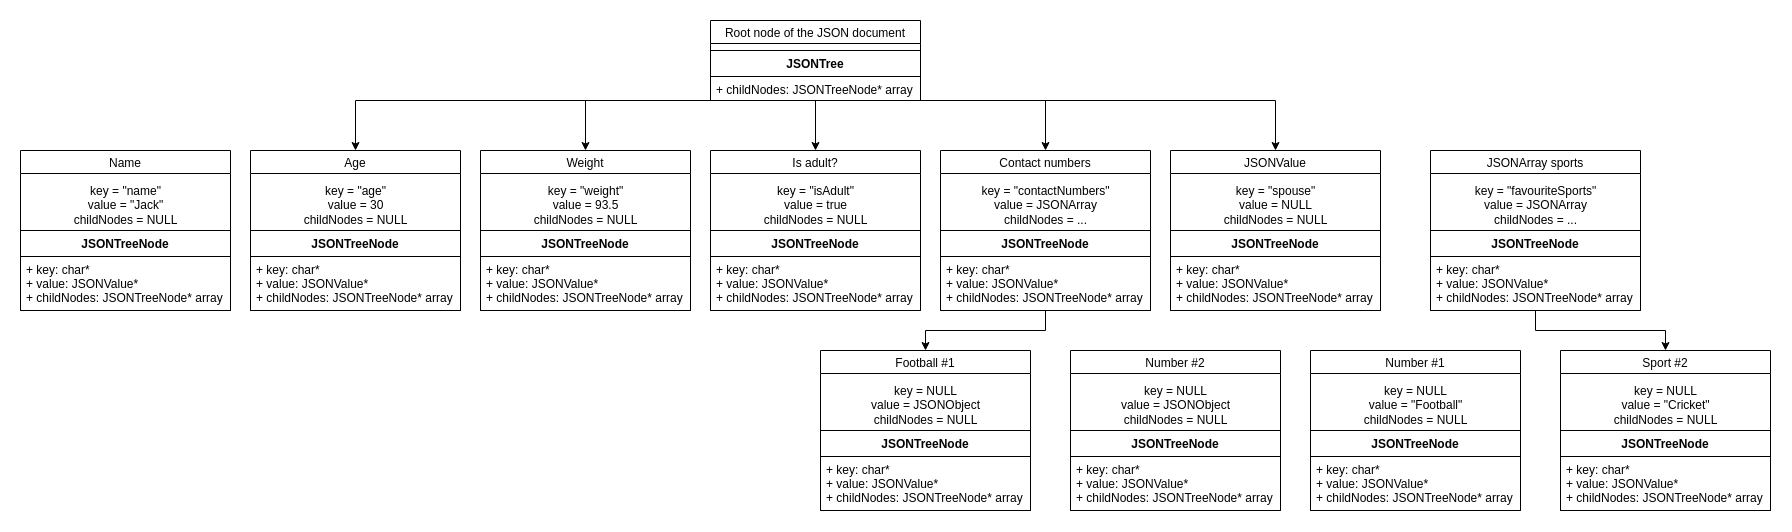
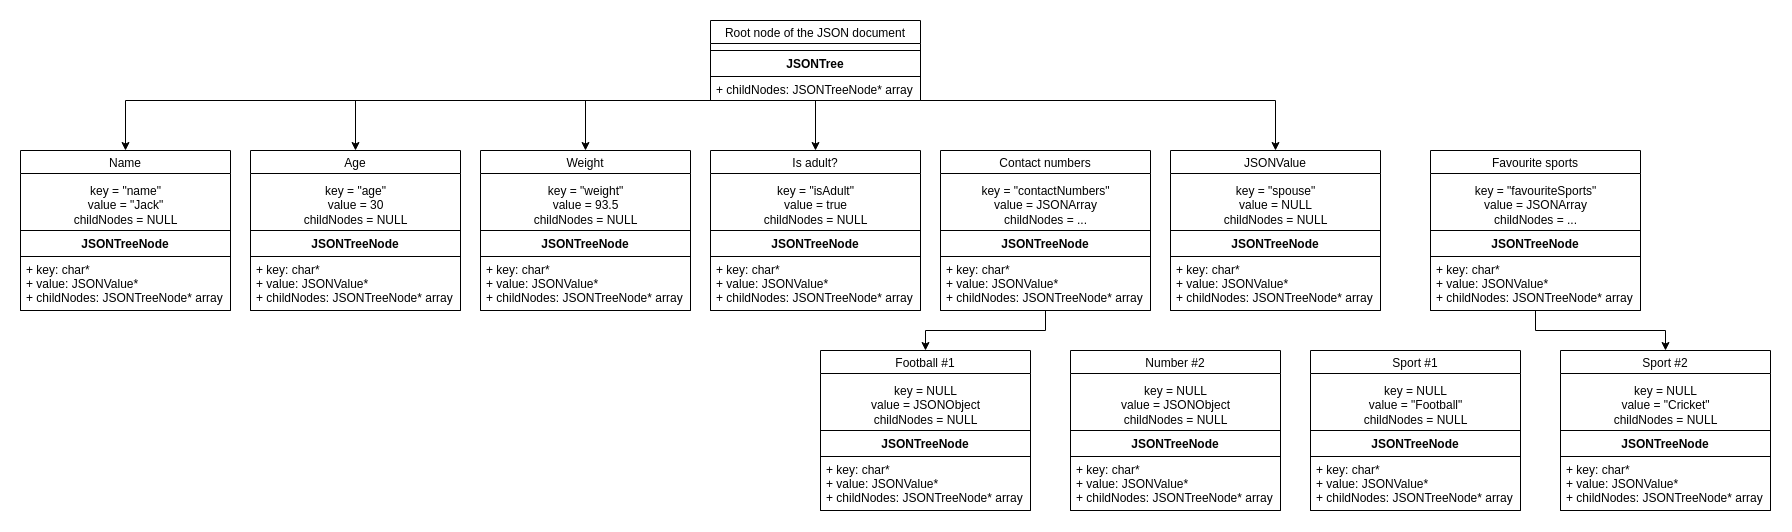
  <mxCell id="0" />
  <mxCell id="1" parent="0" />
  <mxCell id="2" style="edgeStyle=orthogonalEdgeStyle;rounded=0;orthogonalLoop=1;jettySize=auto;html=1;entryX=0.5;entryY=0;entryDx=0;entryDy=0;" edge="1" parent="1" source="7" target="22"><mxGeometry relative="1" as="geometry" /></mxCell>
  <mxCell id="3" style="edgeStyle=orthogonalEdgeStyle;rounded=0;orthogonalLoop=1;jettySize=auto;html=1;entryX=0.5;entryY=0;entryDx=0;entryDy=0;" edge="1" parent="1" source="7" target="18"><mxGeometry relative="1" as="geometry"><Array as="points"><mxPoint x="585" y="100" /></Array></mxGeometry></mxCell>
  <mxCell id="4" style="edgeStyle=orthogonalEdgeStyle;rounded=0;orthogonalLoop=1;jettySize=auto;html=1;entryX=0.5;entryY=0;entryDx=0;entryDy=0;" edge="1" parent="1" source="7" target="14"><mxGeometry relative="1" as="geometry"><Array as="points"><mxPoint x="355" y="100" /></Array></mxGeometry></mxCell>
+ <mxCell id="5" style="edgeStyle=orthogonalEdgeStyle;rounded=0;orthogonalLoop=1;jettySize=auto;html=1;entryX=0.5;entryY=0;entryDx=0;entryDy=0;" edge="1" parent="1" source="7" target="10"><mxGeometry relative="1" as="geometry"><Array as="points"><mxPoint x="125" y="100" /></Array></mxGeometry></mxCell>
  <mxCell id="6" style="edgeStyle=orthogonalEdgeStyle;rounded=0;orthogonalLoop=1;jettySize=auto;html=1;entryX=0.5;entryY=0;entryDx=0;entryDy=0;" edge="1" parent="1" source="7" target="39"><mxGeometry relative="1" as="geometry"><Array as="points"><mxPoint x="1275" y="100" /></Array></mxGeometry></mxCell>
  <mxCell id="7" value="Root node of the JSON document" style="swimlane;fontStyle=0" vertex="1" parent="1"><mxGeometry x="710" y="20" width="210" height="80" as="geometry" /></mxCell>
  <mxCell id="8" value="JSONTree" style="swimlane;fontStyle=1;childLayout=stackLayout;horizontal=1;startSize=26;fillColor=none;horizontalStack=0;resizeParent=1;resizeParentMax=0;resizeLast=0;collapsible=1;marginBottom=0;strokeColor=default;" vertex="1" parent="7"><mxGeometry y="30" width="210" height="50" as="geometry" /></mxCell>
  <mxCell id="9" value="+ childNodes: JSONTreeNode* array" style="text;strokeColor=none;fillColor=none;align=left;verticalAlign=top;spacingLeft=4;spacingRight=4;overflow=hidden;rotatable=0;points=[[0,0.5],[1,0.5]];portConstraint=eastwest;" vertex="1" parent="8"><mxGeometry y="26" width="210" height="24" as="geometry" /></mxCell>
  <mxCell id="10" value="Name" style="swimlane;fontStyle=0" vertex="1" parent="1"><mxGeometry x="20" y="150" width="210" height="160" as="geometry"><mxRectangle x="40" y="120" width="60" height="23" as="alternateBounds" /></mxGeometry></mxCell>
  <mxCell id="11" value="JSONTreeNode" style="swimlane;fontStyle=1;childLayout=stackLayout;horizontal=1;startSize=26;fillColor=none;horizontalStack=0;resizeParent=1;resizeParentMax=0;resizeLast=0;collapsible=1;marginBottom=0;strokeColor=default;" vertex="1" parent="10"><mxGeometry y="80" width="210" height="80" as="geometry"><mxRectangle y="30" width="120" height="26" as="alternateBounds" /></mxGeometry></mxCell>
  <mxCell id="12" value="+ key: char*&#10;+ value: JSONValue*&#10;+ childNodes: JSONTreeNode* array" style="text;strokeColor=none;fillColor=none;align=left;verticalAlign=top;spacingLeft=4;spacingRight=4;overflow=hidden;rotatable=0;points=[[0,0.5],[1,0.5]];portConstraint=eastwest;" vertex="1" parent="11"><mxGeometry y="26" width="210" height="54" as="geometry" /></mxCell>
  <mxCell id="13" value="key = &quot;name&quot;&lt;br&gt;value = &quot;Jack&quot;&lt;br&gt;childNodes = NULL" style="text;html=1;align=center;verticalAlign=middle;resizable=0;points=[];autosize=1;strokeColor=none;fillColor=none;" vertex="1" parent="10"><mxGeometry x="45" y="30" width="120" height="50" as="geometry" /></mxCell>
  <mxCell id="14" value="Age" style="swimlane;fontStyle=0" vertex="1" parent="1"><mxGeometry x="250" y="150" width="210" height="160" as="geometry"><mxRectangle x="40" y="120" width="60" height="23" as="alternateBounds" /></mxGeometry></mxCell>
  <mxCell id="15" value="JSONTreeNode" style="swimlane;fontStyle=1;childLayout=stackLayout;horizontal=1;startSize=26;fillColor=none;horizontalStack=0;resizeParent=1;resizeParentMax=0;resizeLast=0;collapsible=1;marginBottom=0;strokeColor=default;" vertex="1" parent="14"><mxGeometry y="80" width="210" height="80" as="geometry"><mxRectangle y="30" width="120" height="26" as="alternateBounds" /></mxGeometry></mxCell>
  <mxCell id="16" value="+ key: char*&#10;+ value: JSONValue*&#10;+ childNodes: JSONTreeNode* array" style="text;strokeColor=none;fillColor=none;align=left;verticalAlign=top;spacingLeft=4;spacingRight=4;overflow=hidden;rotatable=0;points=[[0,0.5],[1,0.5]];portConstraint=eastwest;" vertex="1" parent="15"><mxGeometry y="26" width="210" height="54" as="geometry" /></mxCell>
  <mxCell id="17" value="key = &quot;age&quot;&lt;br&gt;value = 30&lt;br&gt;childNodes = NULL" style="text;html=1;align=center;verticalAlign=middle;resizable=0;points=[];autosize=1;strokeColor=none;fillColor=none;" vertex="1" parent="14"><mxGeometry x="45" y="30" width="120" height="50" as="geometry" /></mxCell>
  <mxCell id="18" value="Weight" style="swimlane;fontStyle=0" vertex="1" parent="1"><mxGeometry x="480" y="150" width="210" height="160" as="geometry"><mxRectangle x="40" y="120" width="60" height="23" as="alternateBounds" /></mxGeometry></mxCell>
  <mxCell id="19" value="JSONTreeNode" style="swimlane;fontStyle=1;childLayout=stackLayout;horizontal=1;startSize=26;fillColor=none;horizontalStack=0;resizeParent=1;resizeParentMax=0;resizeLast=0;collapsible=1;marginBottom=0;strokeColor=default;" vertex="1" parent="18"><mxGeometry y="80" width="210" height="80" as="geometry"><mxRectangle y="30" width="120" height="26" as="alternateBounds" /></mxGeometry></mxCell>
  <mxCell id="20" value="+ key: char*&#10;+ value: JSONValue*&#10;+ childNodes: JSONTreeNode* array" style="text;strokeColor=none;fillColor=none;align=left;verticalAlign=top;spacingLeft=4;spacingRight=4;overflow=hidden;rotatable=0;points=[[0,0.5],[1,0.5]];portConstraint=eastwest;" vertex="1" parent="19"><mxGeometry y="26" width="210" height="54" as="geometry" /></mxCell>
  <mxCell id="21" value="key = &quot;weight&quot;&lt;br&gt;value = 93.5&lt;br&gt;childNodes = NULL" style="text;html=1;align=center;verticalAlign=middle;resizable=0;points=[];autosize=1;strokeColor=none;fillColor=none;" vertex="1" parent="18"><mxGeometry x="45" y="30" width="120" height="50" as="geometry" /></mxCell>
  <mxCell id="22" value="Is adult?" style="swimlane;fontStyle=0" vertex="1" parent="1"><mxGeometry x="710" y="150" width="210" height="160" as="geometry"><mxRectangle x="40" y="120" width="60" height="23" as="alternateBounds" /></mxGeometry></mxCell>
  <mxCell id="23" value="JSONTreeNode" style="swimlane;fontStyle=1;childLayout=stackLayout;horizontal=1;startSize=26;fillColor=none;horizontalStack=0;resizeParent=1;resizeParentMax=0;resizeLast=0;collapsible=1;marginBottom=0;strokeColor=default;" vertex="1" parent="22"><mxGeometry y="80" width="210" height="80" as="geometry"><mxRectangle y="30" width="120" height="26" as="alternateBounds" /></mxGeometry></mxCell>
  <mxCell id="24" value="+ key: char*&#10;+ value: JSONValue*&#10;+ childNodes: JSONTreeNode* array" style="text;strokeColor=none;fillColor=none;align=left;verticalAlign=top;spacingLeft=4;spacingRight=4;overflow=hidden;rotatable=0;points=[[0,0.5],[1,0.5]];portConstraint=eastwest;" vertex="1" parent="23"><mxGeometry y="26" width="210" height="54" as="geometry" /></mxCell>
  <mxCell id="25" value="key = &quot;isAdult&quot;&lt;br&gt;value = true&lt;br&gt;childNodes = NULL" style="text;html=1;align=center;verticalAlign=middle;resizable=0;points=[];autosize=1;strokeColor=none;fillColor=none;" vertex="1" parent="22"><mxGeometry x="45" y="30" width="120" height="50" as="geometry" /></mxCell>
  <mxCell id="26" style="edgeStyle=orthogonalEdgeStyle;rounded=0;orthogonalLoop=1;jettySize=auto;html=1;entryX=0.5;entryY=0;entryDx=0;entryDy=0;" edge="1" parent="1" source="27" target="31"><mxGeometry relative="1" as="geometry" /></mxCell>
  <mxCell id="27" value="Contact numbers" style="swimlane;fontStyle=0" vertex="1" parent="1"><mxGeometry x="940" y="150" width="210" height="160" as="geometry"><mxRectangle x="40" y="120" width="60" height="23" as="alternateBounds" /></mxGeometry></mxCell>
  <mxCell id="28" value="JSONTreeNode" style="swimlane;fontStyle=1;childLayout=stackLayout;horizontal=1;startSize=26;fillColor=none;horizontalStack=0;resizeParent=1;resizeParentMax=0;resizeLast=0;collapsible=1;marginBottom=0;strokeColor=default;" vertex="1" parent="27"><mxGeometry y="80" width="210" height="80" as="geometry"><mxRectangle y="30" width="120" height="26" as="alternateBounds" /></mxGeometry></mxCell>
  <mxCell id="29" value="+ key: char*&#10;+ value: JSONValue*&#10;+ childNodes: JSONTreeNode* array" style="text;strokeColor=none;fillColor=none;align=left;verticalAlign=top;spacingLeft=4;spacingRight=4;overflow=hidden;rotatable=0;points=[[0,0.5],[1,0.5]];portConstraint=eastwest;" vertex="1" parent="28"><mxGeometry y="26" width="210" height="54" as="geometry" /></mxCell>
  <mxCell id="30" value="key = &quot;contactNumbers&quot;&lt;br&gt;value = JSONArray&lt;br&gt;childNodes = ..." style="text;html=1;align=center;verticalAlign=middle;resizable=0;points=[];autosize=1;strokeColor=none;fillColor=none;" vertex="1" parent="27"><mxGeometry x="35" y="30" width="140" height="50" as="geometry" /></mxCell>
  <mxCell id="31" value="Football #1" style="swimlane;fontStyle=0" vertex="1" parent="1"><mxGeometry x="820" y="350" width="210" height="160" as="geometry"><mxRectangle x="40" y="120" width="60" height="23" as="alternateBounds" /></mxGeometry></mxCell>
  <mxCell id="32" value="JSONTreeNode" style="swimlane;fontStyle=1;childLayout=stackLayout;horizontal=1;startSize=26;fillColor=none;horizontalStack=0;resizeParent=1;resizeParentMax=0;resizeLast=0;collapsible=1;marginBottom=0;strokeColor=default;" vertex="1" parent="31"><mxGeometry y="80" width="210" height="80" as="geometry"><mxRectangle y="30" width="120" height="26" as="alternateBounds" /></mxGeometry></mxCell>
  <mxCell id="33" value="+ key: char*&#10;+ value: JSONValue*&#10;+ childNodes: JSONTreeNode* array" style="text;strokeColor=none;fillColor=none;align=left;verticalAlign=top;spacingLeft=4;spacingRight=4;overflow=hidden;rotatable=0;points=[[0,0.5],[1,0.5]];portConstraint=eastwest;" vertex="1" parent="32"><mxGeometry y="26" width="210" height="54" as="geometry" /></mxCell>
  <mxCell id="34" value="key = NULL&lt;br&gt;value = JSONObject&lt;br&gt;childNodes = NULL" style="text;html=1;align=center;verticalAlign=middle;resizable=0;points=[];autosize=1;strokeColor=none;fillColor=none;" vertex="1" parent="31"><mxGeometry x="45" y="30" width="120" height="50" as="geometry" /></mxCell>
  <mxCell id="35" value="Number #2" style="swimlane;fontStyle=0" vertex="1" parent="1"><mxGeometry x="1070" y="350" width="210" height="160" as="geometry"><mxRectangle x="40" y="120" width="60" height="23" as="alternateBounds" /></mxGeometry></mxCell>
  <mxCell id="36" value="JSONTreeNode" style="swimlane;fontStyle=1;childLayout=stackLayout;horizontal=1;startSize=26;fillColor=none;horizontalStack=0;resizeParent=1;resizeParentMax=0;resizeLast=0;collapsible=1;marginBottom=0;strokeColor=default;" vertex="1" parent="35"><mxGeometry y="80" width="210" height="80" as="geometry"><mxRectangle y="30" width="120" height="26" as="alternateBounds" /></mxGeometry></mxCell>
  <mxCell id="37" value="+ key: char*&#10;+ value: JSONValue*&#10;+ childNodes: JSONTreeNode* array" style="text;strokeColor=none;fillColor=none;align=left;verticalAlign=top;spacingLeft=4;spacingRight=4;overflow=hidden;rotatable=0;points=[[0,0.5],[1,0.5]];portConstraint=eastwest;" vertex="1" parent="36"><mxGeometry y="26" width="210" height="54" as="geometry" /></mxCell>
  <mxCell id="38" value="key = NULL&lt;br&gt;value = JSONObject&lt;br&gt;childNodes = NULL" style="text;html=1;align=center;verticalAlign=middle;resizable=0;points=[];autosize=1;strokeColor=none;fillColor=none;" vertex="1" parent="35"><mxGeometry x="45" y="30" width="120" height="50" as="geometry" /></mxCell>
  <mxCell id="39" value="JSONValue" style="swimlane;fontStyle=0" vertex="1" parent="1"><mxGeometry x="1170" y="150" width="210" height="160" as="geometry"><mxRectangle x="40" y="120" width="60" height="23" as="alternateBounds" /></mxGeometry></mxCell>
  <mxCell id="40" value="JSONTreeNode" style="swimlane;fontStyle=1;childLayout=stackLayout;horizontal=1;startSize=26;fillColor=none;horizontalStack=0;resizeParent=1;resizeParentMax=0;resizeLast=0;collapsible=1;marginBottom=0;strokeColor=default;" vertex="1" parent="39"><mxGeometry y="80" width="210" height="80" as="geometry"><mxRectangle y="30" width="120" height="26" as="alternateBounds" /></mxGeometry></mxCell>
  <mxCell id="41" value="+ key: char*&#10;+ value: JSONValue*&#10;+ childNodes: JSONTreeNode* array" style="text;strokeColor=none;fillColor=none;align=left;verticalAlign=top;spacingLeft=4;spacingRight=4;overflow=hidden;rotatable=0;points=[[0,0.5],[1,0.5]];portConstraint=eastwest;" vertex="1" parent="40"><mxGeometry y="26" width="210" height="54" as="geometry" /></mxCell>
  <mxCell id="42" value="key = &quot;spouse&quot;&lt;br&gt;value = NULL&lt;br&gt;childNodes = NULL" style="text;html=1;align=center;verticalAlign=middle;resizable=0;points=[];autosize=1;strokeColor=none;fillColor=none;" vertex="1" parent="39"><mxGeometry x="45" y="30" width="120" height="50" as="geometry" /></mxCell>
  <mxCell id="43" style="edgeStyle=orthogonalEdgeStyle;rounded=0;orthogonalLoop=1;jettySize=auto;html=1;entryX=0.5;entryY=0;entryDx=0;entryDy=0;" edge="1" parent="1" source="44" target="52"><mxGeometry relative="1" as="geometry" /></mxCell>
- <mxCell id="44" value="JSONArray sports" style="swimlane;fontStyle=0" vertex="1" parent="1"><mxGeometry x="1430" y="150" width="210" height="160" as="geometry"><mxRectangle x="40" y="120" width="60" height="23" as="alternateBounds" /></mxGeometry></mxCell>
+ <mxCell id="44" value="Favourite sports" style="swimlane;fontStyle=0" vertex="1" parent="1"><mxGeometry x="1430" y="150" width="210" height="160" as="geometry"><mxRectangle x="40" y="120" width="60" height="23" as="alternateBounds" /></mxGeometry></mxCell>
  <mxCell id="45" value="JSONTreeNode" style="swimlane;fontStyle=1;childLayout=stackLayout;horizontal=1;startSize=26;fillColor=none;horizontalStack=0;resizeParent=1;resizeParentMax=0;resizeLast=0;collapsible=1;marginBottom=0;strokeColor=default;" vertex="1" parent="44"><mxGeometry y="80" width="210" height="80" as="geometry"><mxRectangle y="30" width="120" height="26" as="alternateBounds" /></mxGeometry></mxCell>
  <mxCell id="46" value="+ key: char*&#10;+ value: JSONValue*&#10;+ childNodes: JSONTreeNode* array" style="text;strokeColor=none;fillColor=none;align=left;verticalAlign=top;spacingLeft=4;spacingRight=4;overflow=hidden;rotatable=0;points=[[0,0.5],[1,0.5]];portConstraint=eastwest;" vertex="1" parent="45"><mxGeometry y="26" width="210" height="54" as="geometry" /></mxCell>
  <mxCell id="47" value="key = &quot;favouriteSports&quot;&lt;br&gt;value = JSONArray&lt;br&gt;childNodes = ..." style="text;html=1;align=center;verticalAlign=middle;resizable=0;points=[];autosize=1;strokeColor=none;fillColor=none;" vertex="1" parent="44"><mxGeometry x="35" y="30" width="140" height="50" as="geometry" /></mxCell>
- <mxCell id="48" value="Number #1" style="swimlane;fontStyle=0" vertex="1" parent="1"><mxGeometry x="1310" y="350" width="210" height="160" as="geometry"><mxRectangle x="40" y="120" width="60" height="23" as="alternateBounds" /></mxGeometry></mxCell>
+ <mxCell id="48" value="Sport #1" style="swimlane;fontStyle=0" vertex="1" parent="1"><mxGeometry x="1310" y="350" width="210" height="160" as="geometry"><mxRectangle x="40" y="120" width="60" height="23" as="alternateBounds" /></mxGeometry></mxCell>
  <mxCell id="49" value="JSONTreeNode" style="swimlane;fontStyle=1;childLayout=stackLayout;horizontal=1;startSize=26;fillColor=none;horizontalStack=0;resizeParent=1;resizeParentMax=0;resizeLast=0;collapsible=1;marginBottom=0;strokeColor=default;" vertex="1" parent="48"><mxGeometry y="80" width="210" height="80" as="geometry"><mxRectangle y="30" width="120" height="26" as="alternateBounds" /></mxGeometry></mxCell>
  <mxCell id="50" value="+ key: char*&#10;+ value: JSONValue*&#10;+ childNodes: JSONTreeNode* array" style="text;strokeColor=none;fillColor=none;align=left;verticalAlign=top;spacingLeft=4;spacingRight=4;overflow=hidden;rotatable=0;points=[[0,0.5],[1,0.5]];portConstraint=eastwest;" vertex="1" parent="49"><mxGeometry y="26" width="210" height="54" as="geometry" /></mxCell>
  <mxCell id="51" value="key = NULL&lt;br&gt;value = &quot;Football&quot;&lt;br&gt;childNodes = NULL" style="text;html=1;align=center;verticalAlign=middle;resizable=0;points=[];autosize=1;strokeColor=none;fillColor=none;" vertex="1" parent="48"><mxGeometry x="45" y="30" width="120" height="50" as="geometry" /></mxCell>
  <mxCell id="52" value="Sport #2" style="swimlane;fontStyle=0" vertex="1" parent="1"><mxGeometry x="1560" y="350" width="210" height="160" as="geometry"><mxRectangle x="40" y="120" width="60" height="23" as="alternateBounds" /></mxGeometry></mxCell>
  <mxCell id="53" value="JSONTreeNode" style="swimlane;fontStyle=1;childLayout=stackLayout;horizontal=1;startSize=26;fillColor=none;horizontalStack=0;resizeParent=1;resizeParentMax=0;resizeLast=0;collapsible=1;marginBottom=0;strokeColor=default;" vertex="1" parent="52"><mxGeometry y="80" width="210" height="80" as="geometry"><mxRectangle y="30" width="120" height="26" as="alternateBounds" /></mxGeometry></mxCell>
  <mxCell id="54" value="+ key: char*&#10;+ value: JSONValue*&#10;+ childNodes: JSONTreeNode* array" style="text;strokeColor=none;fillColor=none;align=left;verticalAlign=top;spacingLeft=4;spacingRight=4;overflow=hidden;rotatable=0;points=[[0,0.5],[1,0.5]];portConstraint=eastwest;" vertex="1" parent="53"><mxGeometry y="26" width="210" height="54" as="geometry" /></mxCell>
  <mxCell id="55" value="key = NULL&lt;br&gt;value = &quot;Cricket&quot;&lt;br&gt;childNodes = NULL" style="text;html=1;align=center;verticalAlign=middle;resizable=0;points=[];autosize=1;strokeColor=none;fillColor=none;" vertex="1" parent="52"><mxGeometry x="45" y="30" width="120" height="50" as="geometry" /></mxCell>
- <mxCell id="56" style="edgeStyle=orthogonalEdgeStyle;rounded=0;orthogonalLoop=1;jettySize=auto;html=1;entryX=0.5;entryY=0;entryDx=0;entryDy=0;" edge="1" parent="1" source="8" target="27"><mxGeometry relative="1" as="geometry"><Array as="points"><mxPoint x="1045" y="100" /></Array></mxGeometry></mxCell>
